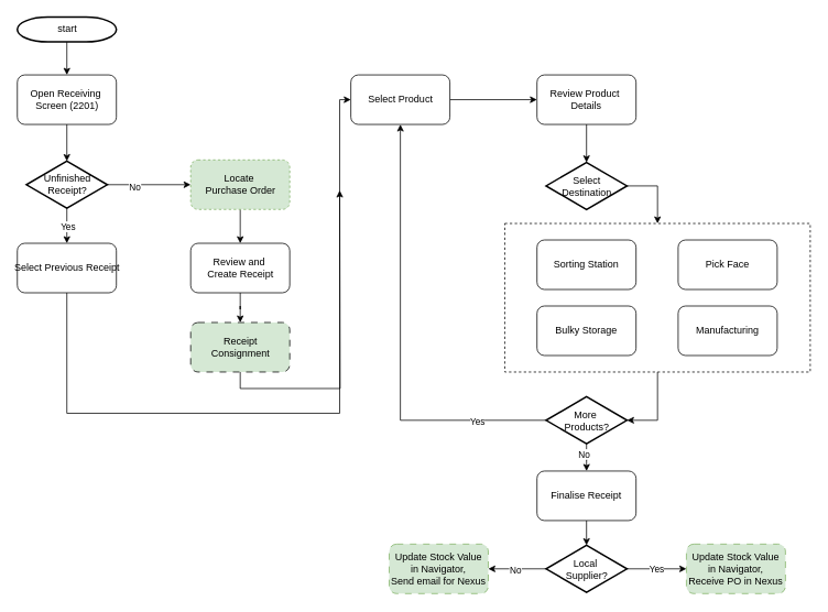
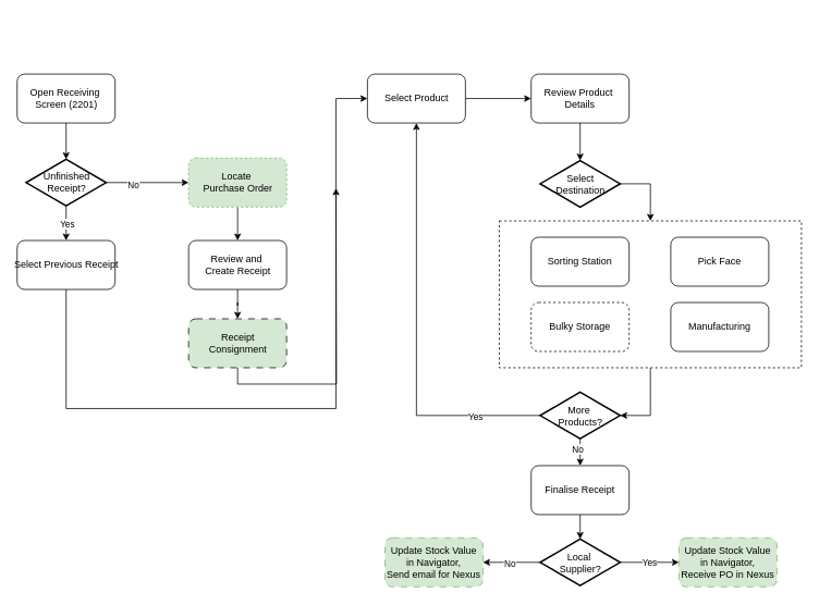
  <mxCell id="0" />
  <mxCell id="1" parent="0" />
- <mxCell id="2" value="" style="edgeStyle=orthogonalEdgeStyle;rounded=0;orthogonalLoop=1;jettySize=auto;html=1;" parent="1" source="3" target="12" edge="1"><mxGeometry relative="1" as="geometry" /></mxCell>
- <mxCell id="3" value="start" style="shape=mxgraph.flowchart.terminator;strokeWidth=2;gradientColor=none;gradientDirection=north;fontStyle=0;html=1;" parent="1" vertex="1"><mxGeometry x="20.5" y="20" width="120" height="30" as="geometry" /></mxCell>
  <mxCell id="4" value="" style="edgeStyle=orthogonalEdgeStyle;rounded=0;orthogonalLoop=1;jettySize=auto;html=1;" parent="1" source="8" target="20" edge="1"><mxGeometry relative="1" as="geometry" /></mxCell>
  <mxCell id="5" value="Yes" style="edgeLabel;html=1;align=center;verticalAlign=middle;resizable=0;points=[];" parent="4" vertex="1" connectable="0"><mxGeometry x="-0.035" y="1" relative="1" as="geometry"><mxPoint y="1" as="offset" /></mxGeometry></mxCell>
  <mxCell id="6" value="" style="edgeStyle=orthogonalEdgeStyle;rounded=0;orthogonalLoop=1;jettySize=auto;html=1;" parent="1" source="8" target="18" edge="1"><mxGeometry relative="1" as="geometry" /></mxCell>
  <mxCell id="7" value="No" style="edgeLabel;html=1;align=center;verticalAlign=middle;resizable=0;points=[];" parent="6" vertex="1" connectable="0"><mxGeometry x="-0.356" y="-2" relative="1" as="geometry"><mxPoint as="offset" /></mxGeometry></mxCell>
  <mxCell id="8" value="Unfinished&lt;div&gt;Receipt?&lt;/div&gt;" style="shape=mxgraph.flowchart.decision;strokeWidth=2;gradientColor=none;gradientDirection=north;fontStyle=0;html=1;" parent="1" vertex="1"><mxGeometry x="31.5" y="194.5" width="98" height="57" as="geometry" /></mxCell>
  <mxCell id="9" style="edgeStyle=orthogonalEdgeStyle;rounded=0;orthogonalLoop=1;jettySize=auto;html=1;exitX=1;exitY=0.5;exitDx=0;exitDy=0;exitPerimeter=0;" parent="1" source="10" target="36" edge="1"><mxGeometry relative="1" as="geometry" /></mxCell>
  <mxCell id="10" value="Select&lt;div&gt;Destination&lt;/div&gt;" style="shape=mxgraph.flowchart.decision;strokeWidth=2;gradientColor=none;gradientDirection=north;fontStyle=0;html=1;" parent="1" vertex="1"><mxGeometry x="661" y="196" width="98" height="57" as="geometry" /></mxCell>
  <mxCell id="11" value="" style="edgeStyle=orthogonalEdgeStyle;rounded=0;orthogonalLoop=1;jettySize=auto;html=1;" parent="1" source="12" target="8" edge="1"><mxGeometry relative="1" as="geometry" /></mxCell>
  <mxCell id="12" value="&lt;span style=&quot;text-wrap-mode: nowrap;&quot;&gt;Open Receiving&amp;nbsp;&lt;/span&gt;&lt;div style=&quot;text-wrap-mode: nowrap;&quot;&gt;Screen (2201)&lt;/div&gt;" style="rounded=1;whiteSpace=wrap;html=1;" parent="1" vertex="1"><mxGeometry x="20.5" y="90" width="120" height="60" as="geometry" /></mxCell>
  <mxCell id="13" style="edgeStyle=orthogonalEdgeStyle;rounded=0;orthogonalLoop=1;jettySize=auto;html=1;exitX=0.5;exitY=1;exitDx=0;exitDy=0;" parent="1" source="14" edge="1"><mxGeometry relative="1" as="geometry"><mxPoint x="411" y="230" as="targetPoint" /></mxGeometry></mxCell>
  <mxCell id="14" value="&lt;span style=&quot;text-wrap-mode: nowrap;&quot;&gt;Receipt&lt;/span&gt;&lt;div style=&quot;text-wrap-mode: nowrap;&quot;&gt;Consignment&lt;/div&gt;" style="rounded=1;whiteSpace=wrap;html=1;dashed=1;dashPattern=8 8;fillColor=#d5e8d4;" parent="1" vertex="1"><mxGeometry x="230.5" y="390" width="120" height="60" as="geometry" /></mxCell>
  <mxCell id="15" value="" style="edgeStyle=orthogonalEdgeStyle;rounded=0;orthogonalLoop=1;jettySize=auto;html=1;" parent="1" source="16" target="14" edge="1"><mxGeometry relative="1" as="geometry" /></mxCell>
  <mxCell id="16" value="&lt;span style=&quot;text-wrap-mode: nowrap;&quot;&gt;Review and&amp;nbsp;&lt;/span&gt;&lt;div style=&quot;text-wrap-mode: nowrap;&quot;&gt;Create Receipt&lt;/div&gt;" style="rounded=1;whiteSpace=wrap;html=1;" parent="1" vertex="1"><mxGeometry x="230.5" y="294" width="120" height="60" as="geometry" /></mxCell>
  <mxCell id="17" value="" style="edgeStyle=orthogonalEdgeStyle;rounded=0;orthogonalLoop=1;jettySize=auto;html=1;" parent="1" source="18" target="16" edge="1"><mxGeometry relative="1" as="geometry" /></mxCell>
  <mxCell id="18" value="&lt;span style=&quot;text-wrap-mode: nowrap;&quot;&gt;Locate&amp;nbsp;&lt;/span&gt;&lt;div style=&quot;text-wrap-mode: nowrap;&quot;&gt;Purchase Order&lt;/div&gt;" style="rounded=1;whiteSpace=wrap;html=1;fillColor=#d5e8d4;strokeColor=#82b366;dashed=1;" parent="1" vertex="1"><mxGeometry x="230.5" y="193" width="120" height="60" as="geometry" /></mxCell>
  <mxCell id="19" style="edgeStyle=orthogonalEdgeStyle;rounded=0;orthogonalLoop=1;jettySize=auto;html=1;exitX=0.5;exitY=1;exitDx=0;exitDy=0;entryX=0;entryY=0.5;entryDx=0;entryDy=0;" parent="1" source="20" target="29" edge="1"><mxGeometry relative="1" as="geometry"><Array as="points"><mxPoint x="81" y="500" /><mxPoint x="411" y="500" /><mxPoint x="411" y="120" /></Array></mxGeometry></mxCell>
  <mxCell id="20" value="&lt;span style=&quot;text-wrap-mode: nowrap;&quot;&gt;Select Previous Receipt&lt;/span&gt;" style="rounded=1;whiteSpace=wrap;html=1;" parent="1" vertex="1"><mxGeometry x="20.5" y="294" width="120" height="60" as="geometry" /></mxCell>
  <mxCell id="21" style="edgeStyle=orthogonalEdgeStyle;rounded=0;orthogonalLoop=1;jettySize=auto;html=1;exitX=0.5;exitY=1;exitDx=0;exitDy=0;entryX=0.5;entryY=0;entryDx=0;entryDy=0;" parent="1" source="22" edge="1"><mxGeometry relative="1" as="geometry"><mxPoint x="710" y="660" as="targetPoint" /></mxGeometry></mxCell>
  <mxCell id="22" value="&lt;span style=&quot;text-wrap-mode: nowrap;&quot;&gt;Finalise Receipt&lt;/span&gt;" style="rounded=1;whiteSpace=wrap;html=1;" parent="1" vertex="1"><mxGeometry x="650" y="570" width="120" height="60" as="geometry" /></mxCell>
- <mxCell id="23" value="&lt;span style=&quot;text-wrap-mode: nowrap;&quot;&gt;Bulky Storage&lt;/span&gt;" style="rounded=1;whiteSpace=wrap;html=1;" parent="1" vertex="1"><mxGeometry x="650" y="370" width="120" height="60" as="geometry" /></mxCell>
+ <mxCell id="23" value="&lt;span style=&quot;text-wrap-mode: nowrap;&quot;&gt;Bulky Storage&lt;/span&gt;" style="rounded=1;whiteSpace=wrap;html=1;dashed=1;" parent="1" vertex="1"><mxGeometry x="650" y="370" width="120" height="60" as="geometry" /></mxCell>
  <mxCell id="24" value="&lt;span style=&quot;text-wrap-mode: nowrap;&quot;&gt;Pick Face&lt;/span&gt;" style="rounded=1;whiteSpace=wrap;html=1;" parent="1" vertex="1"><mxGeometry x="821" y="290" width="120" height="60" as="geometry" /></mxCell>
  <mxCell id="25" value="&lt;span style=&quot;text-wrap-mode: nowrap;&quot;&gt;Sorting Station&lt;/span&gt;" style="rounded=1;whiteSpace=wrap;html=1;" parent="1" vertex="1"><mxGeometry x="650" y="290" width="120" height="60" as="geometry" /></mxCell>
  <mxCell id="26" value="" style="edgeStyle=orthogonalEdgeStyle;rounded=0;orthogonalLoop=1;jettySize=auto;html=1;" parent="1" source="27" target="10" edge="1"><mxGeometry relative="1" as="geometry" /></mxCell>
  <mxCell id="27" value="&lt;span style=&quot;text-wrap-mode: nowrap;&quot;&gt;Review Product&amp;nbsp;&lt;/span&gt;&lt;div style=&quot;text-wrap-mode: nowrap;&quot;&gt;Details&lt;/div&gt;" style="rounded=1;whiteSpace=wrap;html=1;" parent="1" vertex="1"><mxGeometry x="650" y="90" width="120" height="60" as="geometry" /></mxCell>
  <mxCell id="28" value="" style="edgeStyle=orthogonalEdgeStyle;rounded=0;orthogonalLoop=1;jettySize=auto;html=1;" parent="1" source="29" target="27" edge="1"><mxGeometry relative="1" as="geometry" /></mxCell>
- <mxCell id="29" value="&lt;span style=&quot;text-wrap-mode: nowrap;&quot;&gt;Select Product&lt;/span&gt;" style="rounded=1;whiteSpace=wrap;html=1;" parent="1" vertex="1"><mxGeometry x="424.5" y="90" width="120" height="60" as="geometry" /></mxCell>
+ <mxCell id="29" value="&lt;span style=&quot;text-wrap-mode: nowrap;&quot;&gt;Select Product&lt;/span&gt;" style="rounded=1;whiteSpace=wrap;html=1;" parent="1" vertex="1"><mxGeometry x="449.5" y="90" width="120" height="60" as="geometry" /></mxCell>
  <mxCell id="30" style="edgeStyle=orthogonalEdgeStyle;rounded=0;orthogonalLoop=1;jettySize=auto;html=1;exitX=0.5;exitY=1;exitDx=0;exitDy=0;" parent="1" source="22" target="22" edge="1"><mxGeometry relative="1" as="geometry" /></mxCell>
  <mxCell id="31" value="" style="edgeStyle=orthogonalEdgeStyle;rounded=0;orthogonalLoop=1;jettySize=auto;html=1;" parent="1" source="35" target="22" edge="1"><mxGeometry relative="1" as="geometry" /></mxCell>
  <mxCell id="32" value="No" style="edgeLabel;html=1;align=center;verticalAlign=middle;resizable=0;points=[];" parent="31" vertex="1" connectable="0"><mxGeometry x="-0.489" y="-4" relative="1" as="geometry"><mxPoint as="offset" /></mxGeometry></mxCell>
  <mxCell id="33" style="edgeStyle=orthogonalEdgeStyle;rounded=0;orthogonalLoop=1;jettySize=auto;html=1;exitX=0;exitY=0.5;exitDx=0;exitDy=0;exitPerimeter=0;entryX=0.5;entryY=1;entryDx=0;entryDy=0;" parent="1" source="35" target="29" edge="1"><mxGeometry relative="1" as="geometry" /></mxCell>
  <mxCell id="34" value="Yes" style="edgeLabel;html=1;align=center;verticalAlign=middle;resizable=0;points=[];" parent="33" vertex="1" connectable="0"><mxGeometry x="-0.686" y="1" relative="1" as="geometry"><mxPoint as="offset" /></mxGeometry></mxCell>
  <mxCell id="35" value="More&amp;nbsp;&lt;div&gt;Products?&lt;/div&gt;" style="shape=mxgraph.flowchart.decision;strokeWidth=2;gradientColor=none;gradientDirection=north;fontStyle=0;html=1;" parent="1" vertex="1"><mxGeometry x="661" y="480" width="98" height="57" as="geometry" /></mxCell>
  <mxCell id="36" value="" style="rounded=0;whiteSpace=wrap;html=1;fillColor=none;dashed=1;" parent="1" vertex="1"><mxGeometry x="611" y="270" width="370" height="180" as="geometry" /></mxCell>
  <mxCell id="37" style="edgeStyle=orthogonalEdgeStyle;rounded=0;orthogonalLoop=1;jettySize=auto;html=1;exitX=0.5;exitY=1;exitDx=0;exitDy=0;entryX=1;entryY=0.5;entryDx=0;entryDy=0;entryPerimeter=0;" parent="1" source="36" target="35" edge="1"><mxGeometry relative="1" as="geometry" /></mxCell>
  <mxCell id="38" value="&lt;span style=&quot;text-wrap-mode: nowrap;&quot;&gt;Manufacturing&lt;/span&gt;" style="rounded=1;whiteSpace=wrap;html=1;" parent="1" vertex="1"><mxGeometry x="821" y="370" width="120" height="60" as="geometry" /></mxCell>
  <mxCell id="39" value="" style="edgeStyle=orthogonalEdgeStyle;rounded=0;orthogonalLoop=1;jettySize=auto;html=1;" parent="1" source="42" target="43" edge="1"><mxGeometry relative="1" as="geometry" /></mxCell>
  <mxCell id="40" value="No" style="edgeLabel;html=1;align=center;verticalAlign=middle;resizable=0;points=[];" parent="39" vertex="1" connectable="0"><mxGeometry x="0.073" y="1" relative="1" as="geometry"><mxPoint as="offset" /></mxGeometry></mxCell>
  <mxCell id="41" value="Yes" style="edgeStyle=orthogonalEdgeStyle;rounded=0;orthogonalLoop=1;jettySize=auto;html=1;" parent="1" source="42" target="44" edge="1"><mxGeometry relative="1" as="geometry" /></mxCell>
  <mxCell id="42" value="Local&amp;nbsp;&lt;div&gt;Supplier?&lt;/div&gt;" style="shape=mxgraph.flowchart.decision;strokeWidth=2;gradientColor=none;gradientDirection=north;fontStyle=0;html=1;" parent="1" vertex="1"><mxGeometry x="661" y="660" width="98" height="57" as="geometry" /></mxCell>
  <mxCell id="43" value="&lt;span style=&quot;text-wrap-mode: nowrap;&quot;&gt;Update Stock Value&lt;/span&gt;&lt;div&gt;&lt;span style=&quot;text-wrap-mode: nowrap;&quot;&gt;in Navigator,&lt;/span&gt;&lt;/div&gt;&lt;div&gt;&lt;span style=&quot;text-wrap-mode: nowrap;&quot;&gt;Send email for Nexus&lt;/span&gt;&lt;/div&gt;" style="rounded=1;whiteSpace=wrap;html=1;dashed=1;dashPattern=8 8;fillColor=#d5e8d4;strokeColor=#82b366;" parent="1" vertex="1"><mxGeometry x="471" y="658.5" width="120" height="60" as="geometry" /></mxCell>
  <mxCell id="44" value="&lt;span style=&quot;text-wrap-mode: nowrap;&quot;&gt;Update Stock Value&lt;/span&gt;&lt;div&gt;&lt;span style=&quot;text-wrap-mode: nowrap;&quot;&gt;in Navigator,&lt;/span&gt;&lt;/div&gt;&lt;div&gt;&lt;span style=&quot;text-wrap-mode: nowrap;&quot;&gt;Receive PO in Nexus&lt;/span&gt;&lt;/div&gt;" style="rounded=1;whiteSpace=wrap;html=1;dashed=1;dashPattern=8 8;fillColor=#d5e8d4;strokeColor=#82b366;" parent="1" vertex="1"><mxGeometry x="831" y="658.5" width="120" height="60" as="geometry" /></mxCell>
